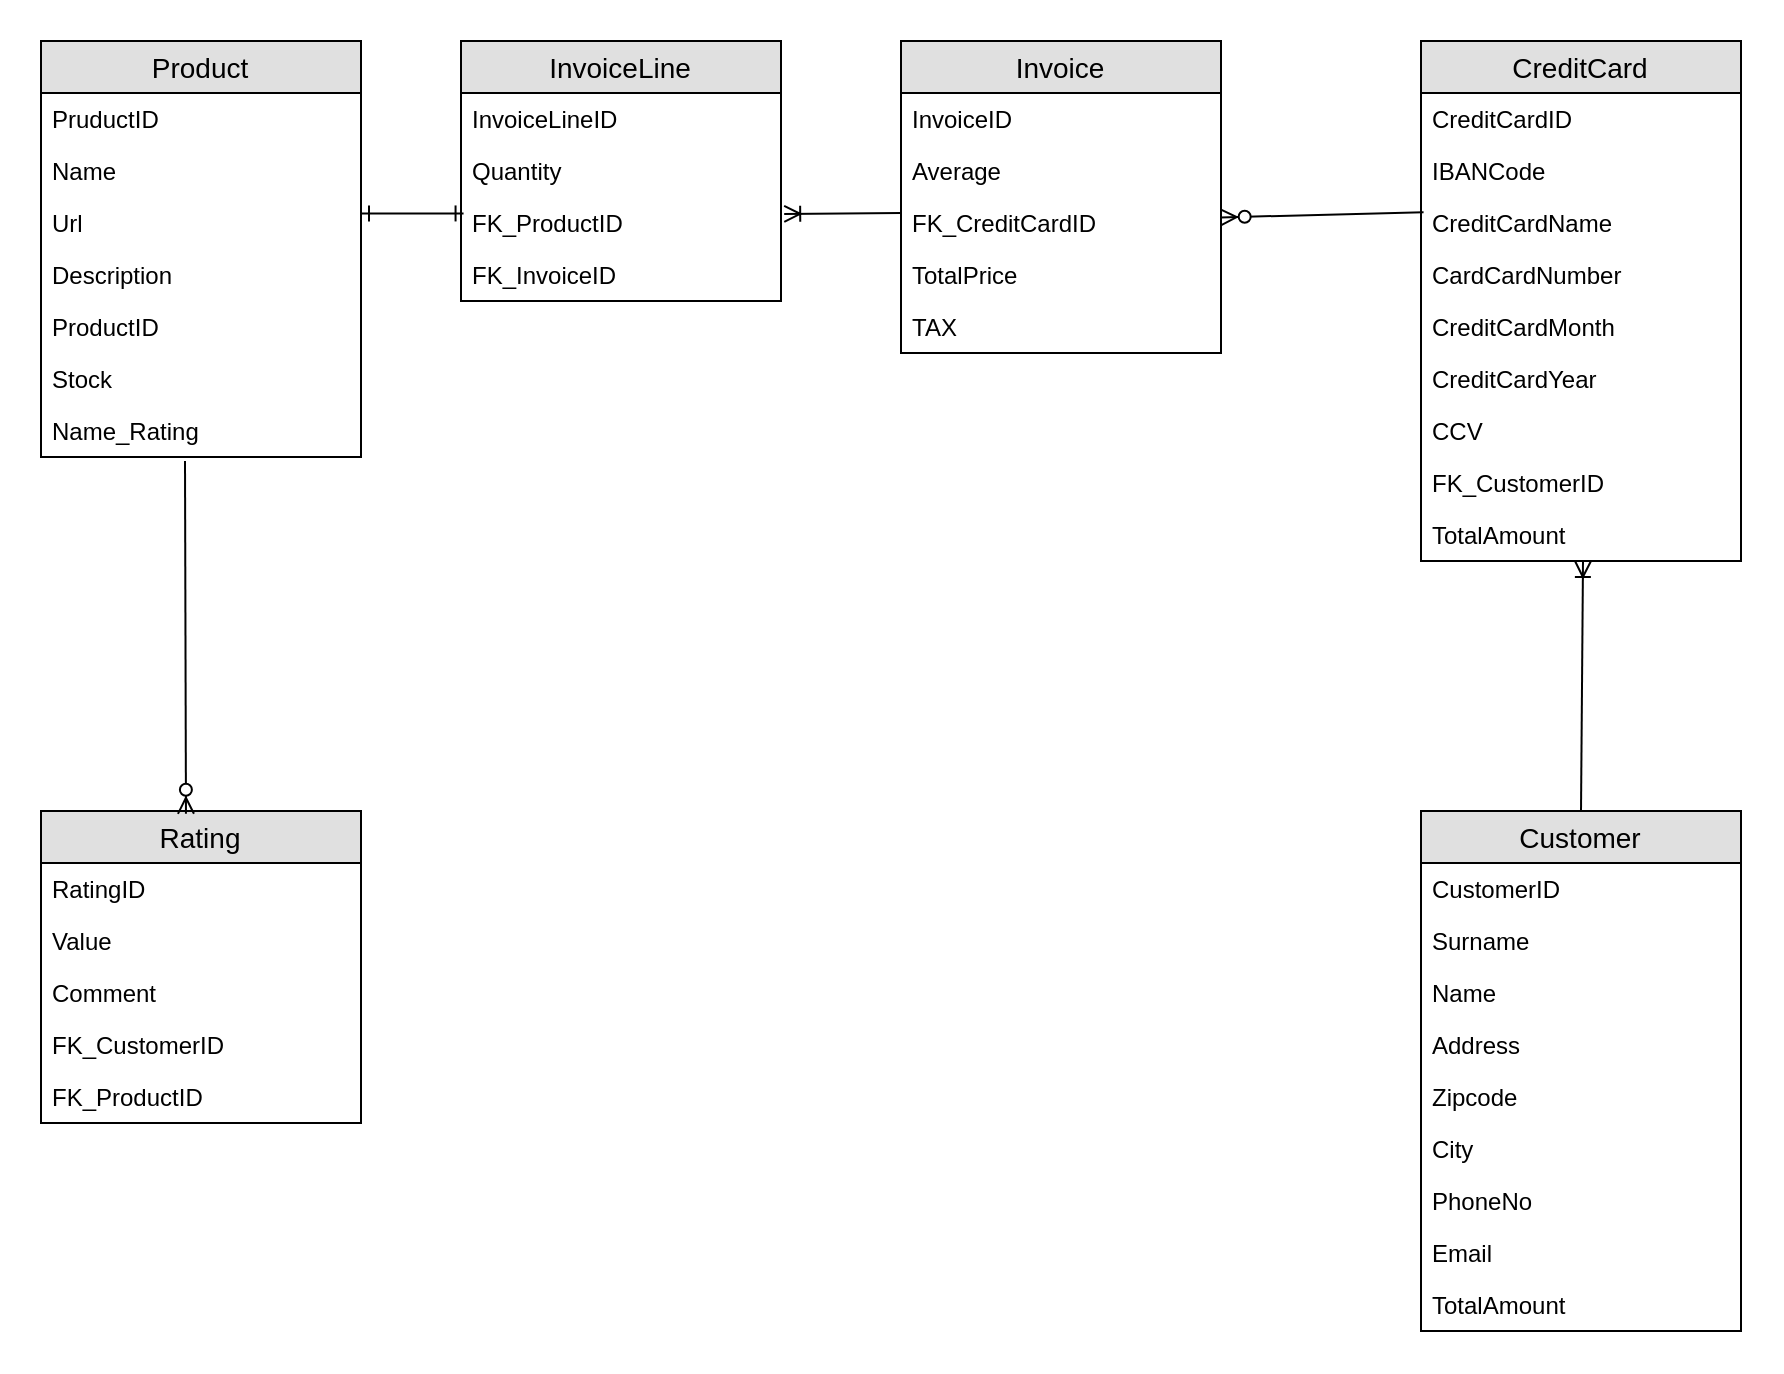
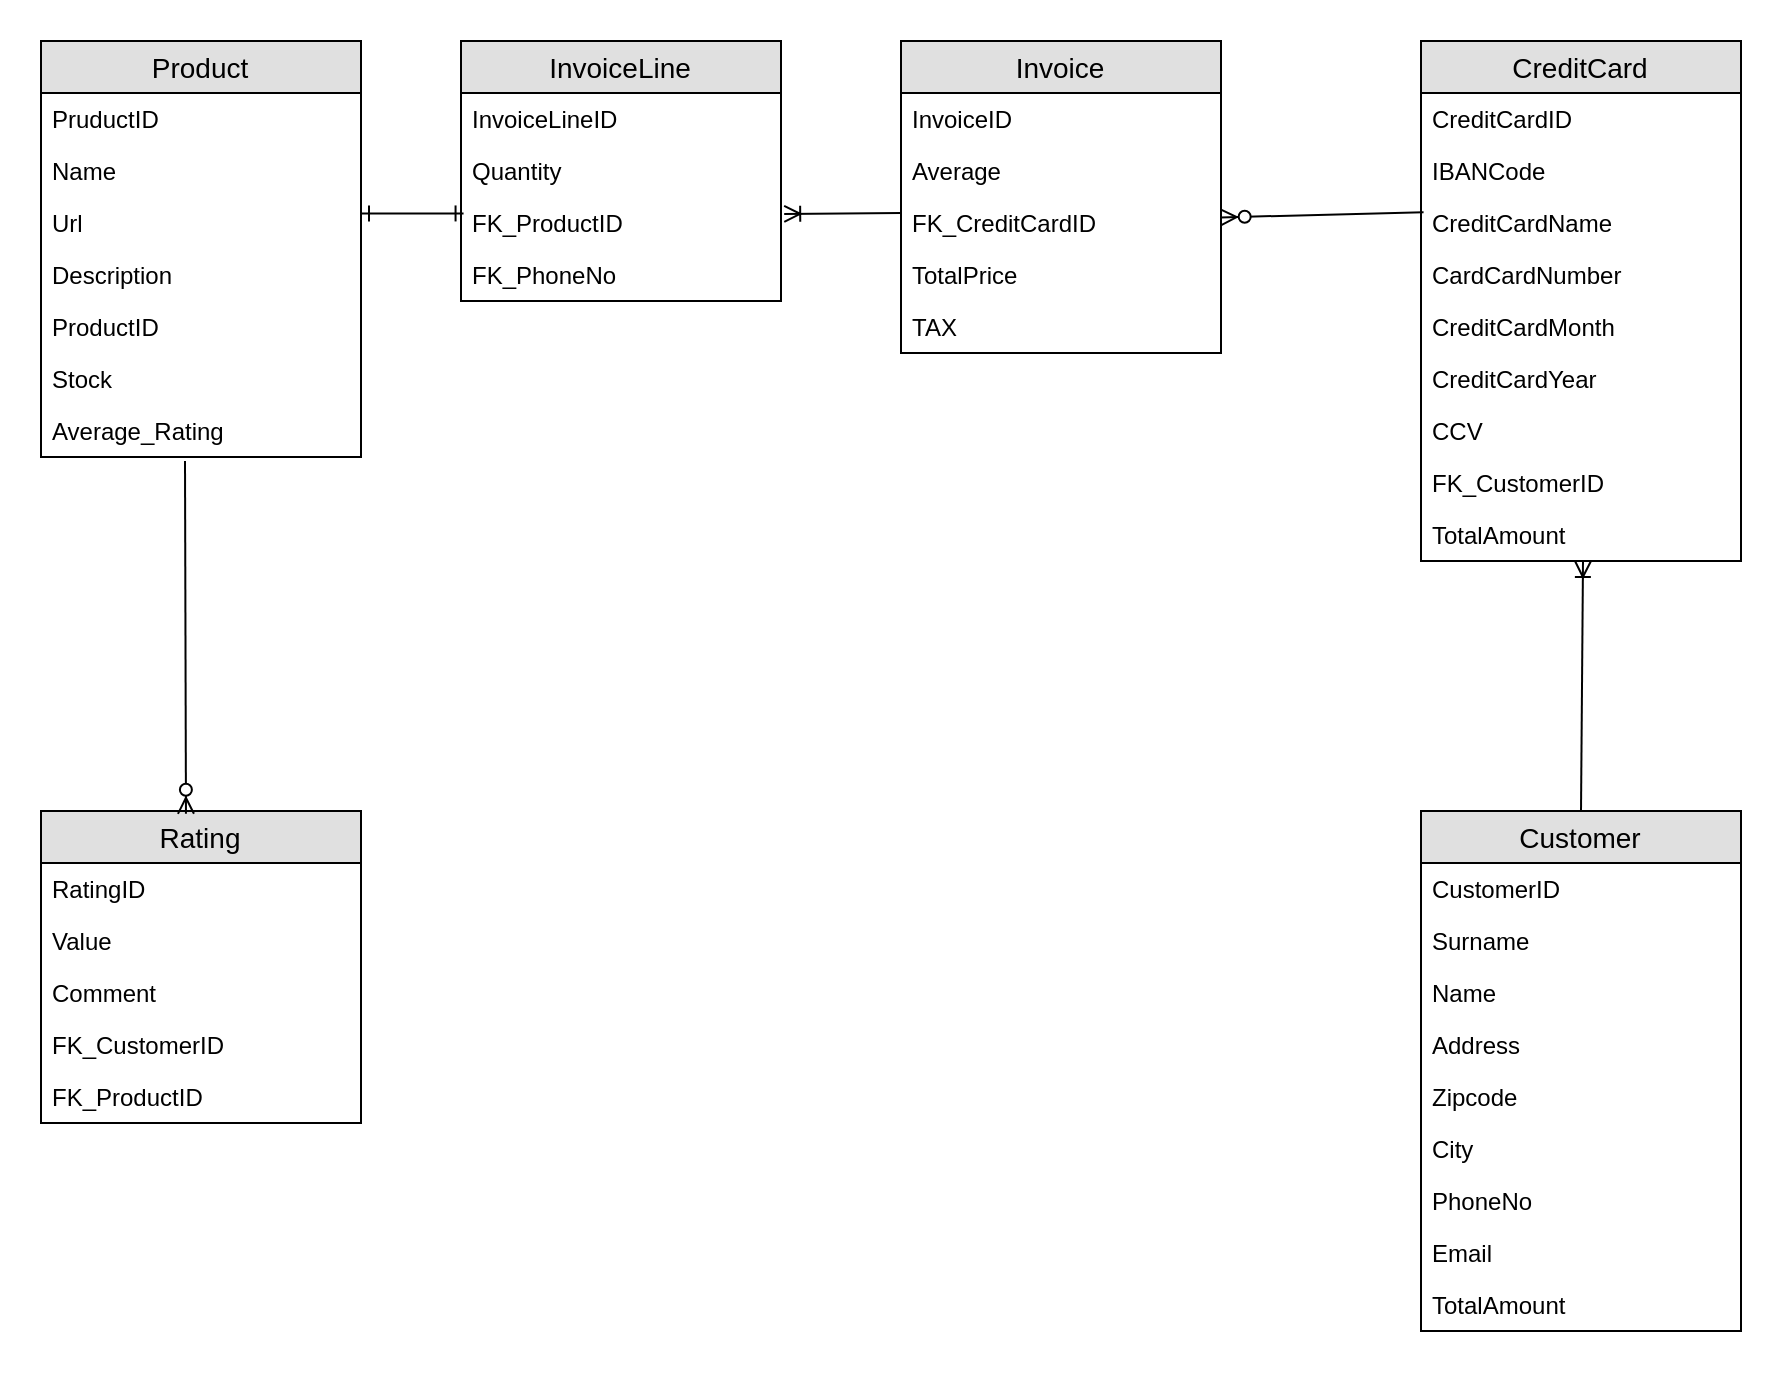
  <mxCell id="0" />
  <mxCell id="1" parent="0" />
  <mxCell id="2" value="Product" style="swimlane;fontStyle=0;childLayout=stackLayout;horizontal=1;startSize=26;fillColor=#e0e0e0;horizontalStack=0;resizeParent=1;resizeParentMax=0;resizeLast=0;collapsible=1;marginBottom=0;swimlaneFillColor=#ffffff;align=center;fontSize=14;" parent="1" vertex="1"><mxGeometry x="20" y="20" width="160" height="208" as="geometry" /></mxCell>
  <mxCell id="3" value="PruductID" style="text;strokeColor=none;fillColor=none;spacingLeft=4;spacingRight=4;overflow=hidden;rotatable=0;points=[[0,0.5],[1,0.5]];portConstraint=eastwest;fontSize=12;" parent="2" vertex="1"><mxGeometry y="26" width="160" height="26" as="geometry" /></mxCell>
  <mxCell id="4" value="Name" style="text;strokeColor=none;fillColor=none;spacingLeft=4;spacingRight=4;overflow=hidden;rotatable=0;points=[[0,0.5],[1,0.5]];portConstraint=eastwest;fontSize=12;" parent="2" vertex="1"><mxGeometry y="52" width="160" height="26" as="geometry" /></mxCell>
  <mxCell id="5" value="Url" style="text;strokeColor=none;fillColor=none;spacingLeft=4;spacingRight=4;overflow=hidden;rotatable=0;points=[[0,0.5],[1,0.5]];portConstraint=eastwest;fontSize=12;" parent="2" vertex="1"><mxGeometry y="78" width="160" height="26" as="geometry" /></mxCell>
  <mxCell id="6" value="Description" style="text;strokeColor=none;fillColor=none;spacingLeft=4;spacingRight=4;overflow=hidden;rotatable=0;points=[[0,0.5],[1,0.5]];portConstraint=eastwest;fontSize=12;" parent="2" vertex="1"><mxGeometry y="104" width="160" height="26" as="geometry" /></mxCell>
  <mxCell id="7" value="ProductID" style="text;strokeColor=none;fillColor=none;spacingLeft=4;spacingRight=4;overflow=hidden;rotatable=0;points=[[0,0.5],[1,0.5]];portConstraint=eastwest;fontSize=12;" parent="2" vertex="1"><mxGeometry y="130" width="160" height="26" as="geometry" /></mxCell>
  <mxCell id="8" value="Stock" style="text;strokeColor=none;fillColor=none;spacingLeft=4;spacingRight=4;overflow=hidden;rotatable=0;points=[[0,0.5],[1,0.5]];portConstraint=eastwest;fontSize=12;" parent="2" vertex="1"><mxGeometry y="156" width="160" height="26" as="geometry" /></mxCell>
- <mxCell id="9" value="Name_Rating" style="text;strokeColor=none;fillColor=none;spacingLeft=4;spacingRight=4;overflow=hidden;rotatable=0;points=[[0,0.5],[1,0.5]];portConstraint=eastwest;fontSize=12;" parent="2" vertex="1"><mxGeometry y="182" width="160" height="26" as="geometry" /></mxCell>
+ <mxCell id="9" value="Average_Rating" style="text;strokeColor=none;fillColor=none;spacingLeft=4;spacingRight=4;overflow=hidden;rotatable=0;points=[[0,0.5],[1,0.5]];portConstraint=eastwest;fontSize=12;" parent="2" vertex="1"><mxGeometry y="182" width="160" height="26" as="geometry" /></mxCell>
  <mxCell id="10" value="Customer" style="swimlane;fontStyle=0;childLayout=stackLayout;horizontal=1;startSize=26;fillColor=#e0e0e0;horizontalStack=0;resizeParent=1;resizeParentMax=0;resizeLast=0;collapsible=1;marginBottom=0;swimlaneFillColor=#ffffff;align=center;fontSize=14;" parent="1" vertex="1"><mxGeometry x="710" y="405" width="160" height="260" as="geometry" /></mxCell>
  <mxCell id="11" value="CustomerID" style="text;strokeColor=none;fillColor=none;spacingLeft=4;spacingRight=4;overflow=hidden;rotatable=0;points=[[0,0.5],[1,0.5]];portConstraint=eastwest;fontSize=12;" parent="10" vertex="1"><mxGeometry y="26" width="160" height="26" as="geometry" /></mxCell>
  <mxCell id="12" value="Surname" style="text;strokeColor=none;fillColor=none;spacingLeft=4;spacingRight=4;overflow=hidden;rotatable=0;points=[[0,0.5],[1,0.5]];portConstraint=eastwest;fontSize=12;" parent="10" vertex="1"><mxGeometry y="52" width="160" height="26" as="geometry" /></mxCell>
  <mxCell id="13" value="Name" style="text;strokeColor=none;fillColor=none;spacingLeft=4;spacingRight=4;overflow=hidden;rotatable=0;points=[[0,0.5],[1,0.5]];portConstraint=eastwest;fontSize=12;" parent="10" vertex="1"><mxGeometry y="78" width="160" height="26" as="geometry" /></mxCell>
  <mxCell id="14" value="Address" style="text;strokeColor=none;fillColor=none;spacingLeft=4;spacingRight=4;overflow=hidden;rotatable=0;points=[[0,0.5],[1,0.5]];portConstraint=eastwest;fontSize=12;" parent="10" vertex="1"><mxGeometry y="104" width="160" height="26" as="geometry" /></mxCell>
  <mxCell id="15" value="Zipcode" style="text;strokeColor=none;fillColor=none;spacingLeft=4;spacingRight=4;overflow=hidden;rotatable=0;points=[[0,0.5],[1,0.5]];portConstraint=eastwest;fontSize=12;" parent="10" vertex="1"><mxGeometry y="130" width="160" height="26" as="geometry" /></mxCell>
  <mxCell id="16" value="City" style="text;strokeColor=none;fillColor=none;spacingLeft=4;spacingRight=4;overflow=hidden;rotatable=0;points=[[0,0.5],[1,0.5]];portConstraint=eastwest;fontSize=12;" parent="10" vertex="1"><mxGeometry y="156" width="160" height="26" as="geometry" /></mxCell>
  <mxCell id="17" value="PhoneNo" style="text;strokeColor=none;fillColor=none;spacingLeft=4;spacingRight=4;overflow=hidden;rotatable=0;points=[[0,0.5],[1,0.5]];portConstraint=eastwest;fontSize=12;" parent="10" vertex="1"><mxGeometry y="182" width="160" height="26" as="geometry" /></mxCell>
  <mxCell id="18" value="Email" style="text;strokeColor=none;fillColor=none;spacingLeft=4;spacingRight=4;overflow=hidden;rotatable=0;points=[[0,0.5],[1,0.5]];portConstraint=eastwest;fontSize=12;" parent="10" vertex="1"><mxGeometry y="208" width="160" height="26" as="geometry" /></mxCell>
  <mxCell id="19" value="TotalAmount" style="text;strokeColor=none;fillColor=none;spacingLeft=4;spacingRight=4;overflow=hidden;rotatable=0;points=[[0,0.5],[1,0.5]];portConstraint=eastwest;fontSize=12;" parent="10" vertex="1"><mxGeometry y="234" width="160" height="26" as="geometry" /></mxCell>
  <mxCell id="20" value="CreditCard" style="swimlane;fontStyle=0;childLayout=stackLayout;horizontal=1;startSize=26;fillColor=#e0e0e0;horizontalStack=0;resizeParent=1;resizeParentMax=0;resizeLast=0;collapsible=1;marginBottom=0;swimlaneFillColor=#ffffff;align=center;fontSize=14;" parent="1" vertex="1"><mxGeometry x="710" y="20" width="160" height="260" as="geometry" /></mxCell>
  <mxCell id="21" value="CreditCardID" style="text;strokeColor=none;fillColor=none;spacingLeft=4;spacingRight=4;overflow=hidden;rotatable=0;points=[[0,0.5],[1,0.5]];portConstraint=eastwest;fontSize=12;" parent="20" vertex="1"><mxGeometry y="26" width="160" height="26" as="geometry" /></mxCell>
  <mxCell id="22" value="IBANCode" style="text;strokeColor=none;fillColor=none;spacingLeft=4;spacingRight=4;overflow=hidden;rotatable=0;points=[[0,0.5],[1,0.5]];portConstraint=eastwest;fontSize=12;" parent="20" vertex="1"><mxGeometry y="52" width="160" height="26" as="geometry" /></mxCell>
  <mxCell id="23" value="CreditCardName" style="text;strokeColor=none;fillColor=none;spacingLeft=4;spacingRight=4;overflow=hidden;rotatable=0;points=[[0,0.5],[1,0.5]];portConstraint=eastwest;fontSize=12;" parent="20" vertex="1"><mxGeometry y="78" width="160" height="26" as="geometry" /></mxCell>
  <mxCell id="24" value="CardCardNumber" style="text;strokeColor=none;fillColor=none;spacingLeft=4;spacingRight=4;overflow=hidden;rotatable=0;points=[[0,0.5],[1,0.5]];portConstraint=eastwest;fontSize=12;" parent="20" vertex="1"><mxGeometry y="104" width="160" height="26" as="geometry" /></mxCell>
  <mxCell id="25" value="CreditCardMonth" style="text;strokeColor=none;fillColor=none;spacingLeft=4;spacingRight=4;overflow=hidden;rotatable=0;points=[[0,0.5],[1,0.5]];portConstraint=eastwest;fontSize=12;" parent="20" vertex="1"><mxGeometry y="130" width="160" height="26" as="geometry" /></mxCell>
  <mxCell id="26" value="CreditCardYear" style="text;strokeColor=none;fillColor=none;spacingLeft=4;spacingRight=4;overflow=hidden;rotatable=0;points=[[0,0.5],[1,0.5]];portConstraint=eastwest;fontSize=12;" parent="20" vertex="1"><mxGeometry y="156" width="160" height="26" as="geometry" /></mxCell>
  <mxCell id="27" value="CCV" style="text;strokeColor=none;fillColor=none;spacingLeft=4;spacingRight=4;overflow=hidden;rotatable=0;points=[[0,0.5],[1,0.5]];portConstraint=eastwest;fontSize=12;" parent="20" vertex="1"><mxGeometry y="182" width="160" height="26" as="geometry" /></mxCell>
  <mxCell id="28" value="FK_CustomerID" style="text;strokeColor=none;fillColor=none;spacingLeft=4;spacingRight=4;overflow=hidden;rotatable=0;points=[[0,0.5],[1,0.5]];portConstraint=eastwest;fontSize=12;" parent="20" vertex="1"><mxGeometry y="208" width="160" height="26" as="geometry" /></mxCell>
  <mxCell id="29" value="TotalAmount" style="text;strokeColor=none;fillColor=none;spacingLeft=4;spacingRight=4;overflow=hidden;rotatable=0;points=[[0,0.5],[1,0.5]];portConstraint=eastwest;fontSize=12;" parent="20" vertex="1"><mxGeometry y="234" width="160" height="26" as="geometry" /></mxCell>
  <mxCell id="30" style="rounded=0;orthogonalLoop=1;jettySize=auto;html=1;endArrow=ERoneToMany;fontSize=12;strokeWidth=1;anchorPointDirection=1;entryX=1.01;entryY=-0.021;entryDx=0;entryDy=0;entryPerimeter=0;" parent="1" edge="1"><mxGeometry relative="1" as="geometry"><mxPoint x="450" y="106" as="sourcePoint" /><mxPoint x="391.6" y="106.454" as="targetPoint" /></mxGeometry></mxCell>
  <mxCell id="31" value="Invoice" style="swimlane;fontStyle=0;childLayout=stackLayout;horizontal=1;startSize=26;fillColor=#e0e0e0;horizontalStack=0;resizeParent=1;resizeParentMax=0;resizeLast=0;collapsible=1;marginBottom=0;swimlaneFillColor=#ffffff;align=center;fontSize=14;" parent="1" vertex="1"><mxGeometry x="450" y="20" width="160" height="156" as="geometry" /></mxCell>
  <mxCell id="32" value="InvoiceID" style="text;strokeColor=none;fillColor=none;spacingLeft=4;spacingRight=4;overflow=hidden;rotatable=0;points=[[0,0.5],[1,0.5]];portConstraint=eastwest;fontSize=12;" parent="31" vertex="1"><mxGeometry y="26" width="160" height="26" as="geometry" /></mxCell>
  <mxCell id="33" value="Average" style="text;strokeColor=none;fillColor=none;spacingLeft=4;spacingRight=4;overflow=hidden;rotatable=0;points=[[0,0.5],[1,0.5]];portConstraint=eastwest;fontSize=12;" parent="31" vertex="1"><mxGeometry y="52" width="160" height="26" as="geometry" /></mxCell>
  <mxCell id="34" value="FK_CreditCardID" style="text;strokeColor=none;fillColor=none;spacingLeft=4;spacingRight=4;overflow=hidden;rotatable=0;points=[[0,0.5],[1,0.5]];portConstraint=eastwest;fontSize=12;" parent="31" vertex="1"><mxGeometry y="78" width="160" height="26" as="geometry" /></mxCell>
  <mxCell id="35" value="TotalPrice" style="text;strokeColor=none;fillColor=none;spacingLeft=4;spacingRight=4;overflow=hidden;rotatable=0;points=[[0,0.5],[1,0.5]];portConstraint=eastwest;fontSize=12;" parent="31" vertex="1"><mxGeometry y="104" width="160" height="26" as="geometry" /></mxCell>
  <mxCell id="36" value="TAX" style="text;strokeColor=none;fillColor=none;spacingLeft=4;spacingRight=4;overflow=hidden;rotatable=0;points=[[0,0.5],[1,0.5]];portConstraint=eastwest;fontSize=12;" parent="31" vertex="1"><mxGeometry y="130" width="160" height="26" as="geometry" /></mxCell>
  <mxCell id="37" value="InvoiceLine" style="swimlane;fontStyle=0;childLayout=stackLayout;horizontal=1;startSize=26;fillColor=#e0e0e0;horizontalStack=0;resizeParent=1;resizeParentMax=0;resizeLast=0;collapsible=1;marginBottom=0;swimlaneFillColor=#ffffff;align=center;fontSize=14;" parent="1" vertex="1"><mxGeometry x="230" y="20" width="160" height="130" as="geometry" /></mxCell>
  <mxCell id="38" value="InvoiceLineID" style="text;strokeColor=none;fillColor=none;spacingLeft=4;spacingRight=4;overflow=hidden;rotatable=0;points=[[0,0.5],[1,0.5]];portConstraint=eastwest;fontSize=12;" parent="37" vertex="1"><mxGeometry y="26" width="160" height="26" as="geometry" /></mxCell>
  <mxCell id="39" value="Quantity" style="text;strokeColor=none;fillColor=none;spacingLeft=4;spacingRight=4;overflow=hidden;rotatable=0;points=[[0,0.5],[1,0.5]];portConstraint=eastwest;fontSize=12;" parent="37" vertex="1"><mxGeometry y="52" width="160" height="26" as="geometry" /></mxCell>
  <mxCell id="40" value="FK_ProductID" style="text;strokeColor=none;fillColor=none;spacingLeft=4;spacingRight=4;overflow=hidden;rotatable=0;points=[[0,0.5],[1,0.5]];portConstraint=eastwest;fontSize=12;" parent="37" vertex="1"><mxGeometry y="78" width="160" height="26" as="geometry" /></mxCell>
- <mxCell id="41" value="FK_InvoiceID" style="text;strokeColor=none;fillColor=none;spacingLeft=4;spacingRight=4;overflow=hidden;rotatable=0;points=[[0,0.5],[1,0.5]];portConstraint=eastwest;fontSize=12;" parent="37" vertex="1"><mxGeometry y="104" width="160" height="26" as="geometry" /></mxCell>
+ <mxCell id="41" value="FK_PhoneNo" style="text;strokeColor=none;fillColor=none;spacingLeft=4;spacingRight=4;overflow=hidden;rotatable=0;points=[[0,0.5],[1,0.5]];portConstraint=eastwest;fontSize=12;" parent="37" vertex="1"><mxGeometry y="104" width="160" height="26" as="geometry" /></mxCell>
  <mxCell id="42" value="Rating" style="swimlane;fontStyle=0;childLayout=stackLayout;horizontal=1;startSize=26;fillColor=#e0e0e0;horizontalStack=0;resizeParent=1;resizeParentMax=0;resizeLast=0;collapsible=1;marginBottom=0;swimlaneFillColor=#ffffff;align=center;fontSize=14;" parent="1" vertex="1"><mxGeometry x="20" y="405" width="160" height="156" as="geometry" /></mxCell>
  <mxCell id="43" value="RatingID" style="text;strokeColor=none;fillColor=none;spacingLeft=4;spacingRight=4;overflow=hidden;rotatable=0;points=[[0,0.5],[1,0.5]];portConstraint=eastwest;fontSize=12;" parent="42" vertex="1"><mxGeometry y="26" width="160" height="26" as="geometry" /></mxCell>
  <mxCell id="44" value="Value" style="text;strokeColor=none;fillColor=none;spacingLeft=4;spacingRight=4;overflow=hidden;rotatable=0;points=[[0,0.5],[1,0.5]];portConstraint=eastwest;fontSize=12;" parent="42" vertex="1"><mxGeometry y="52" width="160" height="26" as="geometry" /></mxCell>
  <mxCell id="45" value="Comment" style="text;strokeColor=none;fillColor=none;spacingLeft=4;spacingRight=4;overflow=hidden;rotatable=0;points=[[0,0.5],[1,0.5]];portConstraint=eastwest;fontSize=12;" parent="42" vertex="1"><mxGeometry y="78" width="160" height="26" as="geometry" /></mxCell>
  <mxCell id="46" value="FK_CustomerID" style="text;strokeColor=none;fillColor=none;spacingLeft=4;spacingRight=4;overflow=hidden;rotatable=0;points=[[0,0.5],[1,0.5]];portConstraint=eastwest;fontSize=12;" parent="42" vertex="1"><mxGeometry y="104" width="160" height="26" as="geometry" /></mxCell>
  <mxCell id="47" value="FK_ProductID" style="text;strokeColor=none;fillColor=none;spacingLeft=4;spacingRight=4;overflow=hidden;rotatable=0;points=[[0,0.5],[1,0.5]];portConstraint=eastwest;fontSize=12;" parent="42" vertex="1"><mxGeometry y="130" width="160" height="26" as="geometry" /></mxCell>
  <mxCell id="48" value="" style="fontSize=12;html=1;endArrow=ERoneToMany;strokeWidth=1;exitX=0.5;exitY=0;exitDx=0;exitDy=0;" parent="1" source="10" edge="1"><mxGeometry width="100" height="100" relative="1" as="geometry"><mxPoint x="930" y="340" as="sourcePoint" /><mxPoint x="791" y="280" as="targetPoint" /></mxGeometry></mxCell>
  <mxCell id="49" value="" style="fontSize=12;html=1;endArrow=ERzeroToMany;endFill=1;strokeWidth=1;exitX=0.008;exitY=1.062;exitDx=0;exitDy=0;exitPerimeter=0;entryX=0.999;entryY=0.162;entryDx=0;entryDy=0;entryPerimeter=0;" parent="1" edge="1"><mxGeometry width="100" height="100" relative="1" as="geometry"><mxPoint x="711.28" y="105.612" as="sourcePoint" /><mxPoint x="609.84" y="108.212" as="targetPoint" /></mxGeometry></mxCell>
  <mxCell id="50" value="" style="fontSize=12;html=1;endArrow=ERone;strokeWidth=1;exitX=1;exitY=0.97;exitDx=0;exitDy=0;entryX=0.008;entryY=-0.03;entryDx=0;entryDy=0;endFill=0;entryPerimeter=0;exitPerimeter=0;startArrow=ERone;startFill=0;" parent="1" edge="1"><mxGeometry width="100" height="100" relative="1" as="geometry"><mxPoint x="180" y="106.22" as="sourcePoint" /><mxPoint x="231.28" y="106.22" as="targetPoint" /></mxGeometry></mxCell>
  <mxCell id="51" value="" style="fontSize=12;html=1;endArrow=ERzeroToMany;strokeWidth=1;entryX=0.453;entryY=0.009;entryDx=0;entryDy=0;entryPerimeter=0;endFill=1;" parent="1" target="42" edge="1"><mxGeometry width="100" height="100" relative="1" as="geometry"><mxPoint x="92" y="230" as="sourcePoint" /><mxPoint x="90" y="310" as="targetPoint" /></mxGeometry></mxCell>
